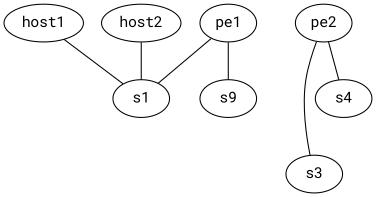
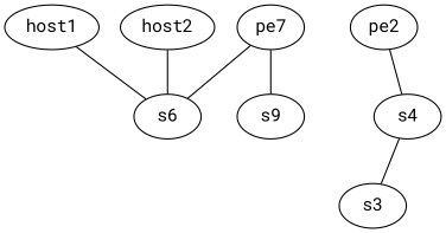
  digraph {
    fontname="Roboto Mono"
    node [fontname="Roboto Mono"]
    edge [dir=none fontname="Roboto Mono" tailclass="p;c;ospf"]
-   pe1
-   s1
+   pe1 [label=pe7]
+   s1 [label=s6]
    n3 [label=s9]
    pe2
    s3
    s4
    host1
    host2
    pe1 -> s1 [tailclass="c;@pe1c"]
    pe1 -> n3
-   pe2 -> s3
+   s4 -> s3
    pe2 -> s4 [tailclass="c;@pe2c"]
    host1 -> s1 [tailclass="c;host"]
    host2 -> s1 [tailclass="c;host"]
  }
